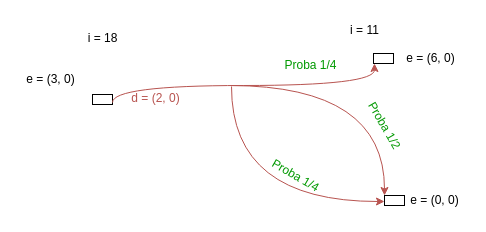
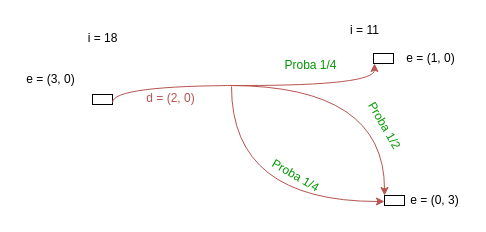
  <mxCell id="0" />
  <mxCell id="1" parent="0" />
  <mxCell id="2" value="" style="rounded=0;whiteSpace=wrap;html=1;" vertex="1" parent="1"><mxGeometry x="92" y="94" width="20" height="10" as="geometry" /></mxCell>
  <mxCell id="3" value="" style="rounded=0;whiteSpace=wrap;html=1;" vertex="1" parent="1"><mxGeometry x="384" y="195" width="20" height="10" as="geometry" /></mxCell>
  <mxCell id="4" value="" style="rounded=0;whiteSpace=wrap;html=1;" vertex="1" parent="1"><mxGeometry x="373" y="53" width="20" height="10" as="geometry" /></mxCell>
  <mxCell id="5" value="" style="endArrow=classic;html=1;exitX=1;exitY=0.5;exitDx=0;exitDy=0;entryX=0;entryY=0.5;entryDx=0;entryDy=0;edgeStyle=orthogonalEdgeStyle;curved=1;fillColor=#f8cecc;strokeColor=#b85450;" edge="1" parent="1"><mxGeometry width="50" height="50" relative="1" as="geometry"><mxPoint x="112" y="102" as="sourcePoint" /><mxPoint x="374" y="63" as="targetPoint" /><Array as="points"><mxPoint x="112" y="85" /><mxPoint x="374" y="85" /></Array></mxGeometry></mxCell>
  <mxCell id="6" value="" style="endArrow=classic;html=1;entryX=0;entryY=0;entryDx=0;entryDy=0;edgeStyle=orthogonalEdgeStyle;curved=1;fillColor=#f8cecc;strokeColor=#b85450;" edge="1" parent="1" target="3"><mxGeometry width="50" height="50" relative="1" as="geometry"><mxPoint x="230" y="85" as="sourcePoint" /><mxPoint x="260" y="175" as="targetPoint" /></mxGeometry></mxCell>
  <mxCell id="7" value="" style="endArrow=classic;html=1;entryX=0;entryY=0.5;entryDx=0;entryDy=0;edgeStyle=orthogonalEdgeStyle;curved=1;fillColor=#f8cecc;strokeColor=#b85450;" edge="1" parent="1"><mxGeometry width="50" height="50" relative="1" as="geometry"><mxPoint x="231" y="86" as="sourcePoint" /><mxPoint x="384" y="201" as="targetPoint" /><Array as="points"><mxPoint x="231" y="201" /></Array></mxGeometry></mxCell>
  <mxCell id="8" value="i = 11" style="text;html=1;align=center;verticalAlign=middle;resizable=0;points=[];autosize=1;" vertex="1" parent="1"><mxGeometry x="344" y="20" width="40" height="20" as="geometry" /></mxCell>
  <mxCell id="9" value="i = 18" style="text;html=1;align=center;verticalAlign=middle;resizable=0;points=[];autosize=1;" vertex="1" parent="1"><mxGeometry x="77" y="28" width="50" height="20" as="geometry" /></mxCell>
- <mxCell id="10" value="e = (6, 0)" style="text;html=1;align=center;verticalAlign=middle;resizable=0;points=[];autosize=1;" vertex="1" parent="1"><mxGeometry x="400" y="48" width="60" height="20" as="geometry" /></mxCell>
- <mxCell id="11" value="e = (0, 0)" style="text;html=1;align=center;verticalAlign=middle;resizable=0;points=[];autosize=1;" vertex="1" parent="1"><mxGeometry x="404" y="190" width="60" height="20" as="geometry" /></mxCell>
+ <mxCell id="10" value="e = (1, 0)" style="text;html=1;align=center;verticalAlign=middle;resizable=0;points=[];autosize=1;" vertex="1" parent="1"><mxGeometry x="400" y="48" width="60" height="20" as="geometry" /></mxCell>
+ <mxCell id="11" value="e = (0, 3)" style="text;html=1;align=center;verticalAlign=middle;resizable=0;points=[];autosize=1;" vertex="1" parent="1"><mxGeometry x="404" y="190" width="60" height="20" as="geometry" /></mxCell>
  <mxCell id="12" value="e = (3, 0)" style="text;html=1;align=center;verticalAlign=middle;resizable=0;points=[];autosize=1;" vertex="1" parent="1"><mxGeometry x="20" y="69" width="60" height="20" as="geometry" /></mxCell>
- <mxCell id="13" value="&lt;font color=&quot;#b85450&quot;&gt;d = (2, 0)&lt;/font&gt;" style="text;html=1;align=center;verticalAlign=middle;resizable=0;points=[];autosize=1;" vertex="1" parent="1"><mxGeometry x="125" y="88" width="60" height="20" as="geometry" /></mxCell>
+ <mxCell id="13" value="&lt;font color=&quot;#b85450&quot;&gt;d = (2, 0)&lt;/font&gt;" style="text;html=1;align=center;verticalAlign=middle;resizable=0;points=[];autosize=1;" vertex="1" parent="1"><mxGeometry x="140" y="88" width="60" height="20" as="geometry" /></mxCell>
  <mxCell id="14" value="&lt;font color=&quot;#009900&quot;&gt;Proba 1/4&lt;/font&gt;" style="text;html=1;align=center;verticalAlign=middle;resizable=0;points=[];autosize=1;" vertex="1" parent="1"><mxGeometry x="275" y="55" width="70" height="20" as="geometry" /></mxCell>
  <mxCell id="15" value="&lt;font color=&quot;#009900&quot;&gt;Proba 1/4&lt;/font&gt;" style="text;html=1;align=center;verticalAlign=middle;resizable=0;points=[];autosize=1;rotation=30;" vertex="1" parent="1"><mxGeometry x="260" y="165" width="70" height="20" as="geometry" /></mxCell>
  <mxCell id="16" value="&lt;font color=&quot;#009900&quot;&gt;Proba 1/2&lt;/font&gt;" style="text;html=1;align=center;verticalAlign=middle;resizable=0;points=[];autosize=1;rotation=60;" vertex="1" parent="1"><mxGeometry x="349" y="115" width="70" height="20" as="geometry" /></mxCell>
